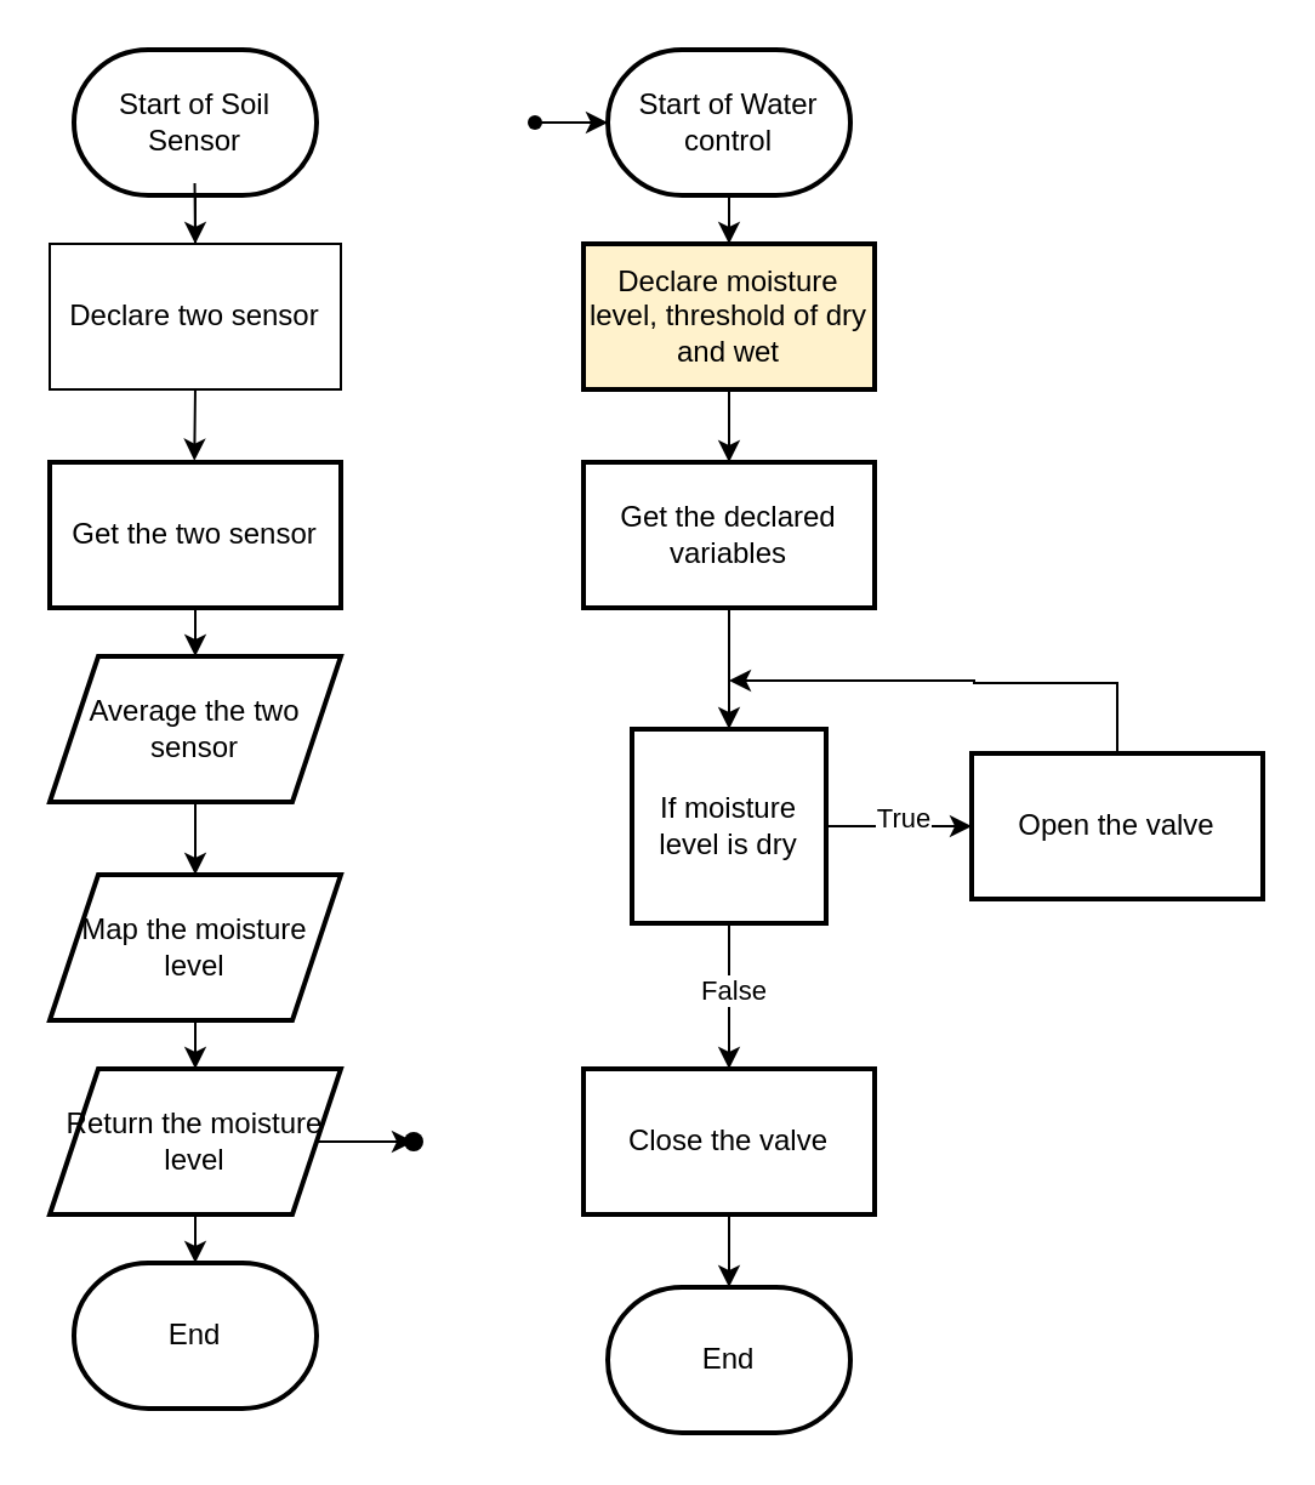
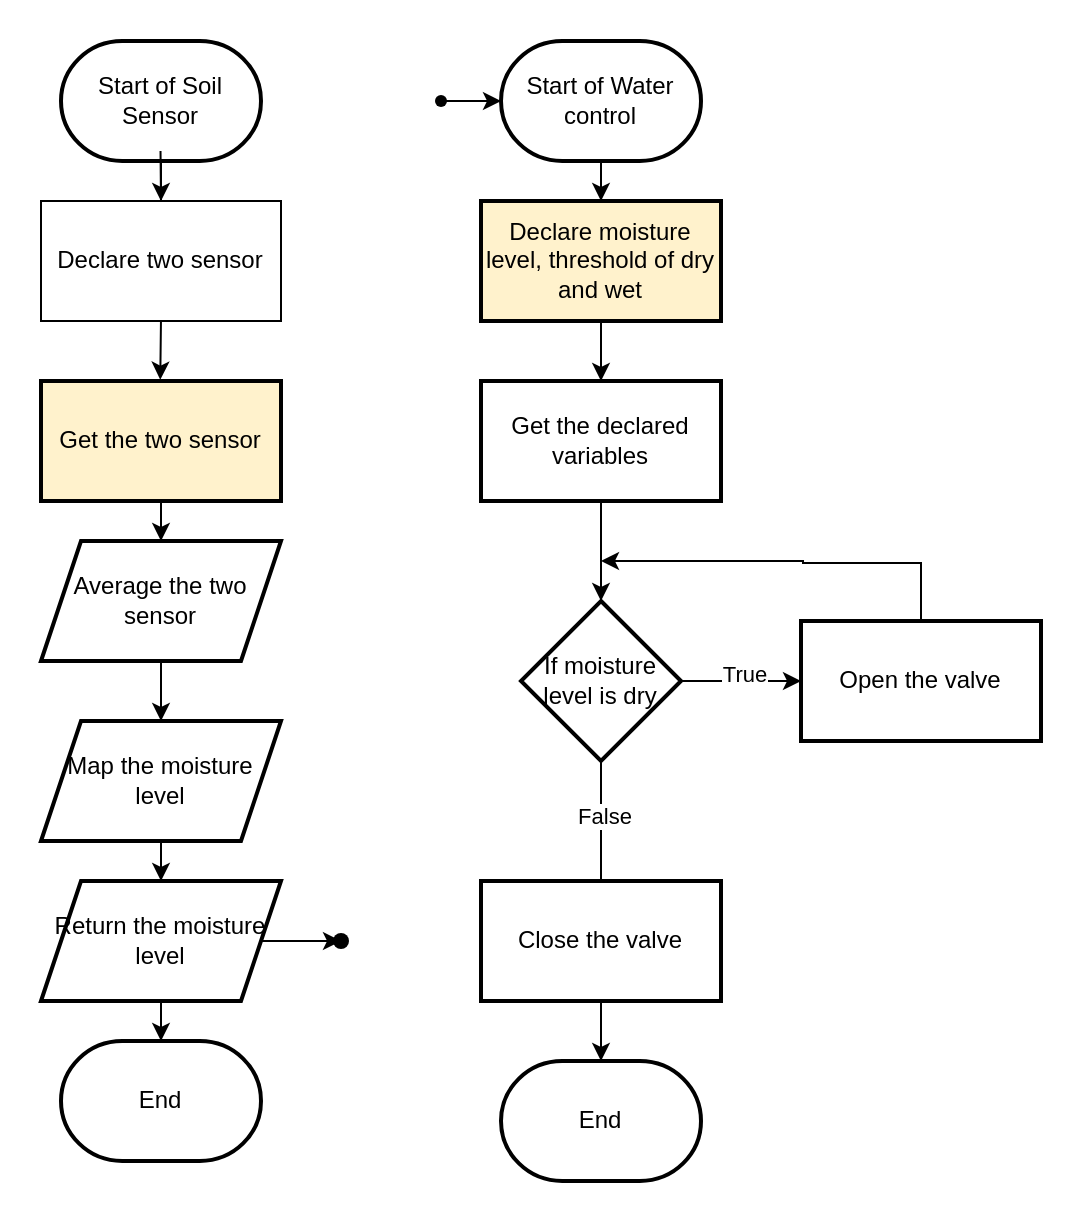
  <mxCell id="0" />
  <mxCell id="1" parent="0" />
  <mxCell id="2" value="" style="edgeStyle=orthogonalEdgeStyle;rounded=0;orthogonalLoop=1;jettySize=auto;html=1;" edge="1" parent="1" source="3" target="20"><mxGeometry relative="1" as="geometry" /></mxCell>
  <mxCell id="3" value="Start of Soil Sensor" style="strokeWidth=2;html=1;shape=mxgraph.flowchart.terminator;whiteSpace=wrap;" vertex="1" parent="1"><mxGeometry x="30" y="20" width="100" height="60" as="geometry" /></mxCell>
  <mxCell id="4" value="" style="edgeStyle=orthogonalEdgeStyle;rounded=0;orthogonalLoop=1;jettySize=auto;html=1;" edge="1" parent="1" source="5" target="7"><mxGeometry relative="1" as="geometry" /></mxCell>
- <mxCell id="5" value="Get the two sensor" style="whiteSpace=wrap;html=1;strokeWidth=2;" vertex="1" parent="1"><mxGeometry x="20" y="190" width="120" height="60" as="geometry" /></mxCell>
+ <mxCell id="5" value="Get the two sensor" style="whiteSpace=wrap;html=1;strokeWidth=2;fillColor=#fff2cc;" vertex="1" parent="1"><mxGeometry x="20" y="190" width="120" height="60" as="geometry" /></mxCell>
  <mxCell id="6" value="" style="edgeStyle=orthogonalEdgeStyle;rounded=0;orthogonalLoop=1;jettySize=auto;html=1;" edge="1" parent="1" source="7" target="9"><mxGeometry relative="1" as="geometry" /></mxCell>
  <mxCell id="7" value="Average the two sensor" style="shape=parallelogram;perimeter=parallelogramPerimeter;whiteSpace=wrap;html=1;fixedSize=1;strokeWidth=2;" vertex="1" parent="1"><mxGeometry x="20" y="270" width="120" height="60" as="geometry" /></mxCell>
  <mxCell id="8" value="" style="edgeStyle=orthogonalEdgeStyle;rounded=0;orthogonalLoop=1;jettySize=auto;html=1;" edge="1" parent="1" source="9" target="12"><mxGeometry relative="1" as="geometry" /></mxCell>
  <mxCell id="9" value="&lt;div&gt;Map the moisture level &lt;br&gt;&lt;/div&gt;" style="shape=parallelogram;perimeter=parallelogramPerimeter;whiteSpace=wrap;html=1;fixedSize=1;strokeWidth=2;" vertex="1" parent="1"><mxGeometry x="20" y="360" width="120" height="60" as="geometry" /></mxCell>
  <mxCell id="10" value="" style="edgeStyle=orthogonalEdgeStyle;rounded=0;orthogonalLoop=1;jettySize=auto;html=1;" edge="1" parent="1" source="12" target="13"><mxGeometry relative="1" as="geometry" /></mxCell>
  <mxCell id="11" value="" style="edgeStyle=orthogonalEdgeStyle;rounded=0;orthogonalLoop=1;jettySize=auto;html=1;" edge="1" parent="1" source="12" target="14"><mxGeometry relative="1" as="geometry" /></mxCell>
  <mxCell id="12" value="Return the moisture level" style="shape=parallelogram;perimeter=parallelogramPerimeter;whiteSpace=wrap;html=1;fixedSize=1;strokeWidth=2;" vertex="1" parent="1"><mxGeometry x="20" y="440" width="120" height="60" as="geometry" /></mxCell>
  <mxCell id="13" value="End" style="strokeWidth=2;html=1;shape=mxgraph.flowchart.terminator;whiteSpace=wrap;" vertex="1" parent="1"><mxGeometry x="30" y="520" width="100" height="60" as="geometry" /></mxCell>
  <mxCell id="14" value="" style="shape=waypoint;sketch=0;size=6;pointerEvents=1;points=[];fillColor=default;resizable=0;rotatable=0;perimeter=centerPerimeter;snapToPoint=1;strokeWidth=2;" vertex="1" parent="1"><mxGeometry x="160" y="460" width="20" height="20" as="geometry" /></mxCell>
  <mxCell id="15" value="" style="edgeStyle=orthogonalEdgeStyle;rounded=0;orthogonalLoop=1;jettySize=auto;html=1;" edge="1" parent="1" source="16" target="18"><mxGeometry relative="1" as="geometry" /></mxCell>
  <mxCell id="16" value="" style="shape=waypoint;sketch=0;size=6;pointerEvents=1;points=[];fillColor=none;resizable=0;rotatable=0;perimeter=centerPerimeter;snapToPoint=1;" vertex="1" parent="1"><mxGeometry x="210" y="40" width="20" height="20" as="geometry" /></mxCell>
  <mxCell id="17" value="" style="edgeStyle=orthogonalEdgeStyle;rounded=0;orthogonalLoop=1;jettySize=auto;html=1;" edge="1" parent="1" source="18" target="22"><mxGeometry relative="1" as="geometry" /></mxCell>
  <mxCell id="18" value="Start of Water control" style="strokeWidth=2;html=1;shape=mxgraph.flowchart.terminator;whiteSpace=wrap;" vertex="1" parent="1"><mxGeometry x="250" y="20" width="100" height="60" as="geometry" /></mxCell>
  <mxCell id="19" value="" style="edgeStyle=orthogonalEdgeStyle;rounded=0;orthogonalLoop=1;jettySize=auto;html=1;entryX=0.497;entryY=-0.011;entryDx=0;entryDy=0;entryPerimeter=0;" edge="1" parent="1" target="5"><mxGeometry relative="1" as="geometry"><mxPoint x="79.76" y="75" as="sourcePoint" /><mxPoint x="79.76" y="185" as="targetPoint" /></mxGeometry></mxCell>
  <mxCell id="20" value="Declare two sensor" style="whiteSpace=wrap;html=1;" vertex="1" parent="1"><mxGeometry x="20" y="100" width="120" height="60" as="geometry" /></mxCell>
  <mxCell id="21" value="" style="edgeStyle=orthogonalEdgeStyle;rounded=0;orthogonalLoop=1;jettySize=auto;html=1;" edge="1" parent="1" source="22" target="24"><mxGeometry relative="1" as="geometry" /></mxCell>
  <mxCell id="22" value="Declare moisture level, threshold of dry and wet" style="whiteSpace=wrap;html=1;strokeWidth=2;fillColor=#fff2cc;" vertex="1" parent="1"><mxGeometry x="240" y="100" width="120" height="60" as="geometry" /></mxCell>
  <mxCell id="23" value="" style="edgeStyle=orthogonalEdgeStyle;rounded=0;orthogonalLoop=1;jettySize=auto;html=1;" edge="1" parent="1" source="24" target="29"><mxGeometry relative="1" as="geometry" /></mxCell>
  <mxCell id="24" value="Get the declared variables" style="whiteSpace=wrap;html=1;strokeWidth=2;" vertex="1" parent="1"><mxGeometry x="240" y="190" width="120" height="60" as="geometry" /></mxCell>
  <mxCell id="25" value="" style="edgeStyle=orthogonalEdgeStyle;rounded=0;orthogonalLoop=1;jettySize=auto;html=1;" edge="1" parent="1" source="29" target="31"><mxGeometry relative="1" as="geometry" /></mxCell>
  <mxCell id="26" value="True" style="edgeLabel;html=1;align=center;verticalAlign=middle;resizable=0;points=[];" vertex="1" connectable="0" parent="25"><mxGeometry x="0.043" y="4" relative="1" as="geometry"><mxPoint as="offset" /></mxGeometry></mxCell>
- <mxCell id="27" value="" style="edgeStyle=orthogonalEdgeStyle;rounded=0;orthogonalLoop=1;jettySize=auto;html=1;" edge="1" parent="1" source="29" target="33"><mxGeometry relative="1" as="geometry" /></mxCell>
+ <mxCell id="27" value="" style="edgeStyle=orthogonalEdgeStyle;rounded=0;orthogonalLoop=1;jettySize=auto;html=1;endArrow=none;" edge="1" parent="1" source="29" target="33"><mxGeometry relative="1" as="geometry" /></mxCell>
  <mxCell id="28" value="False" style="edgeLabel;html=1;align=center;verticalAlign=middle;resizable=0;points=[];" vertex="1" connectable="0" parent="27"><mxGeometry x="-0.089" y="1" relative="1" as="geometry"><mxPoint as="offset" /></mxGeometry></mxCell>
- <mxCell id="29" value="If moisture level is dry" style="whiteSpace=wrap;html=1;strokeWidth=2;rounded=0;" vertex="1" parent="1"><mxGeometry x="260" y="300" width="80" height="80" as="geometry" /></mxCell>
+ <mxCell id="29" value="If moisture level is dry" style="rhombus;whiteSpace=wrap;html=1;strokeWidth=2;" vertex="1" parent="1"><mxGeometry x="260" y="300" width="80" height="80" as="geometry" /></mxCell>
  <mxCell id="30" style="edgeStyle=orthogonalEdgeStyle;rounded=0;orthogonalLoop=1;jettySize=auto;html=1;exitX=0.5;exitY=0;exitDx=0;exitDy=0;" edge="1" parent="1" source="31"><mxGeometry relative="1" as="geometry"><mxPoint x="300" y="280" as="targetPoint" /><Array as="points"><mxPoint x="460" y="281" /><mxPoint x="401" y="281" /><mxPoint x="370" y="280" /></Array></mxGeometry></mxCell>
  <mxCell id="31" value="Open the valve" style="whiteSpace=wrap;html=1;strokeWidth=2;" vertex="1" parent="1"><mxGeometry x="400" y="310" width="120" height="60" as="geometry" /></mxCell>
  <mxCell id="32" value="" style="edgeStyle=orthogonalEdgeStyle;rounded=0;orthogonalLoop=1;jettySize=auto;html=1;" edge="1" parent="1" source="33" target="34"><mxGeometry relative="1" as="geometry" /></mxCell>
  <mxCell id="33" value="Close the valve" style="whiteSpace=wrap;html=1;strokeWidth=2;" vertex="1" parent="1"><mxGeometry x="240" y="440" width="120" height="60" as="geometry" /></mxCell>
  <mxCell id="34" value="End" style="strokeWidth=2;html=1;shape=mxgraph.flowchart.terminator;whiteSpace=wrap;" vertex="1" parent="1"><mxGeometry x="250" y="530" width="100" height="60" as="geometry" /></mxCell>
